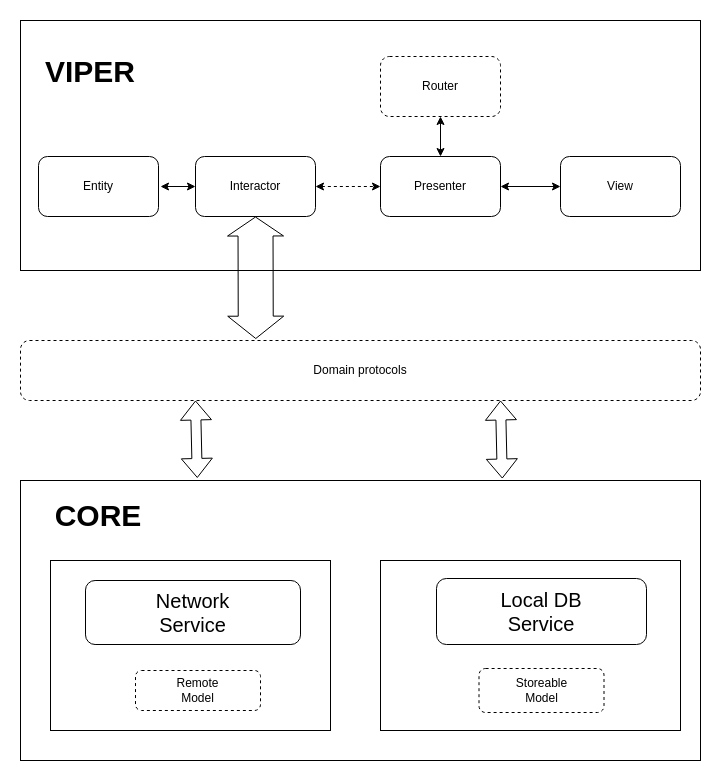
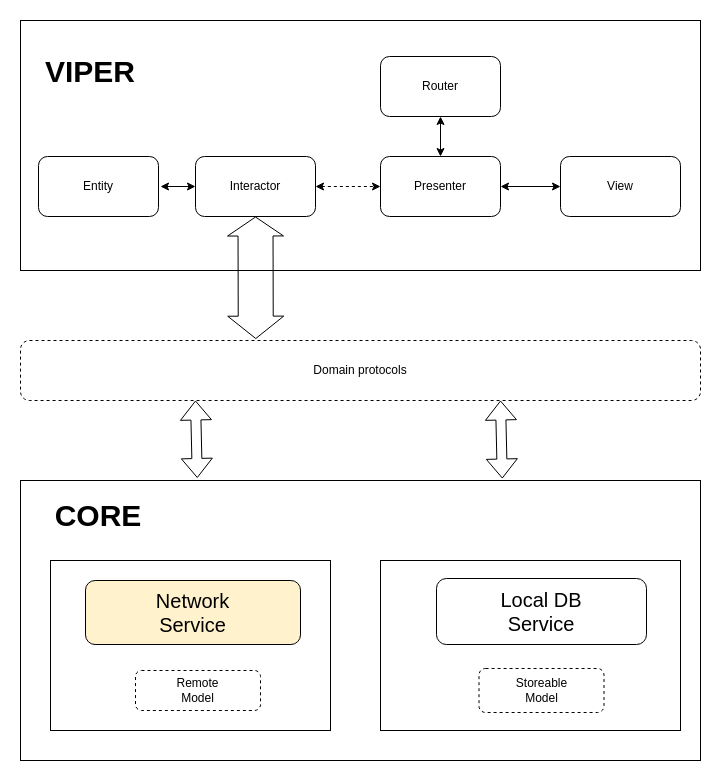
  <mxCell id="0" />
  <mxCell id="1" parent="0" />
  <mxCell id="2" value="" style="rounded=0;whiteSpace=wrap;html=1;" vertex="1" parent="1"><mxGeometry x="20" y="20" width="680" height="250" as="geometry" /></mxCell>
- <mxCell id="3" value="Router" style="rounded=1;whiteSpace=wrap;html=1;dashed=1;" vertex="1" parent="1"><mxGeometry x="380" y="56" width="120" height="60" as="geometry" /></mxCell>
+ <mxCell id="3" value="Router" style="rounded=1;whiteSpace=wrap;html=1;" vertex="1" parent="1"><mxGeometry x="380" y="56" width="120" height="60" as="geometry" /></mxCell>
  <mxCell id="4" value="Presenter" style="rounded=1;whiteSpace=wrap;html=1;" vertex="1" parent="1"><mxGeometry x="380" y="156" width="120" height="60" as="geometry" /></mxCell>
  <mxCell id="5" value="Interactor" style="rounded=1;whiteSpace=wrap;html=1;" vertex="1" parent="1"><mxGeometry x="195" y="156" width="120" height="60" as="geometry" /></mxCell>
  <mxCell id="6" value="View" style="rounded=1;whiteSpace=wrap;html=1;" vertex="1" parent="1"><mxGeometry x="560" y="156" width="120" height="60" as="geometry" /></mxCell>
  <mxCell id="7" value="" style="endArrow=classic;startArrow=classic;html=1;rounded=0;entryX=0.5;entryY=0;entryDx=0;entryDy=0;" edge="1" parent="1" source="3" target="4"><mxGeometry width="50" height="50" relative="1" as="geometry"><mxPoint x="370" y="320" as="sourcePoint" /><mxPoint x="420" y="270" as="targetPoint" /></mxGeometry></mxCell>
  <mxCell id="8" value="" style="endArrow=classic;startArrow=classic;html=1;rounded=0;exitX=1;exitY=0.5;exitDx=0;exitDy=0;dashed=1;" edge="1" parent="1" source="5" target="4"><mxGeometry width="50" height="50" relative="1" as="geometry"><mxPoint x="370" y="320" as="sourcePoint" /><mxPoint x="420" y="270" as="targetPoint" /></mxGeometry></mxCell>
  <mxCell id="9" value="" style="endArrow=classic;startArrow=classic;html=1;rounded=0;entryX=0;entryY=0.5;entryDx=0;entryDy=0;" edge="1" parent="1" target="6"><mxGeometry width="50" height="50" relative="1" as="geometry"><mxPoint x="500" y="186" as="sourcePoint" /><mxPoint x="560" y="185.5" as="targetPoint" /></mxGeometry></mxCell>
  <mxCell id="10" value="" style="rounded=0;whiteSpace=wrap;html=1;" vertex="1" parent="1"><mxGeometry x="20" y="480" width="680" height="280" as="geometry" /></mxCell>
  <mxCell id="11" value="VIPER" style="text;html=1;strokeColor=none;fillColor=none;align=center;verticalAlign=middle;whiteSpace=wrap;rounded=0;fontSize=30;fontStyle=1" vertex="1" parent="1"><mxGeometry x="60" y="56" width="60" height="30" as="geometry" /></mxCell>
  <mxCell id="12" value="Entity" style="rounded=1;whiteSpace=wrap;html=1;" vertex="1" parent="1"><mxGeometry x="38" y="156" width="120" height="60" as="geometry" /></mxCell>
  <mxCell id="13" value="" style="endArrow=classic;startArrow=classic;html=1;rounded=0;entryX=0;entryY=0.5;entryDx=0;entryDy=0;" edge="1" parent="1" target="5"><mxGeometry width="50" height="50" relative="1" as="geometry"><mxPoint x="160" y="186" as="sourcePoint" /><mxPoint x="210" y="185.5" as="targetPoint" /></mxGeometry></mxCell>
  <mxCell id="14" value="Domain protocols" style="rounded=1;whiteSpace=wrap;html=1;dashed=1;" vertex="1" parent="1"><mxGeometry x="20" y="340" width="680" height="60" as="geometry" /></mxCell>
  <mxCell id="15" value="" style="shape=flexArrow;endArrow=classic;startArrow=classic;html=1;rounded=0;exitX=0.346;exitY=-0.025;exitDx=0;exitDy=0;exitPerimeter=0;width=35;startSize=7.11;" edge="1" parent="1" source="14"><mxGeometry width="100" height="100" relative="1" as="geometry"><mxPoint x="257.04" y="338.02" as="sourcePoint" /><mxPoint x="255" y="216" as="targetPoint" /></mxGeometry></mxCell>
  <mxCell id="16" value="CORE" style="text;html=1;strokeColor=none;fillColor=none;align=center;verticalAlign=middle;whiteSpace=wrap;rounded=0;fontSize=30;fontStyle=1" vertex="1" parent="1"><mxGeometry x="68" y="500" width="60" height="30" as="geometry" /></mxCell>
  <mxCell id="17" value="" style="shape=flexArrow;endArrow=classic;startArrow=classic;html=1;rounded=0;fontSize=30;exitX=0.26;exitY=-0.009;exitDx=0;exitDy=0;exitPerimeter=0;" edge="1" parent="1" source="10"><mxGeometry width="100" height="100" relative="1" as="geometry"><mxPoint x="95" y="500" as="sourcePoint" /><mxPoint x="195" y="400" as="targetPoint" /></mxGeometry></mxCell>
  <mxCell id="18" value="" style="shape=flexArrow;endArrow=classic;startArrow=classic;html=1;rounded=0;fontSize=30;exitX=0.26;exitY=-0.009;exitDx=0;exitDy=0;exitPerimeter=0;" edge="1" parent="1"><mxGeometry width="100" height="100" relative="1" as="geometry"><mxPoint x="501.8" y="478.02" as="sourcePoint" /><mxPoint x="500" y="400" as="targetPoint" /></mxGeometry></mxCell>
  <mxCell id="19" value="" style="rounded=0;whiteSpace=wrap;html=1;fontSize=16;" vertex="1" parent="1"><mxGeometry x="50" y="560" width="280" height="170" as="geometry" /></mxCell>
- <mxCell id="20" value="Network&lt;br style=&quot;font-size: 20px;&quot;&gt;Service" style="rounded=1;whiteSpace=wrap;html=1;fontSize=20;" vertex="1" parent="1"><mxGeometry x="85" y="580" width="215" height="64" as="geometry" /></mxCell>
+ <mxCell id="20" value="Network&lt;br style=&quot;font-size: 20px;&quot;&gt;Service" style="rounded=1;whiteSpace=wrap;html=1;fontSize=20;fillColor=#fff2cc;" vertex="1" parent="1"><mxGeometry x="85" y="580" width="215" height="64" as="geometry" /></mxCell>
  <mxCell id="21" value="Remote&lt;br style=&quot;font-size: 12px;&quot;&gt;Model" style="rounded=1;whiteSpace=wrap;html=1;fontSize=12;dashed=1;" vertex="1" parent="1"><mxGeometry x="135" y="670" width="125" height="40" as="geometry" /></mxCell>
  <mxCell id="22" value="" style="rounded=0;whiteSpace=wrap;html=1;fontSize=16;" vertex="1" parent="1"><mxGeometry x="380" y="560" width="300" height="170" as="geometry" /></mxCell>
  <mxCell id="23" value="Local DB&lt;br style=&quot;font-size: 20px;&quot;&gt;Service" style="rounded=1;whiteSpace=wrap;html=1;fontSize=20;" vertex="1" parent="1"><mxGeometry x="436" y="578" width="210" height="66" as="geometry" /></mxCell>
  <mxCell id="24" value="Storeable &lt;br style=&quot;font-size: 12px;&quot;&gt;Model" style="rounded=1;whiteSpace=wrap;html=1;fontSize=12;dashed=1;" vertex="1" parent="1"><mxGeometry x="478.5" y="668" width="125" height="44" as="geometry" /></mxCell>
